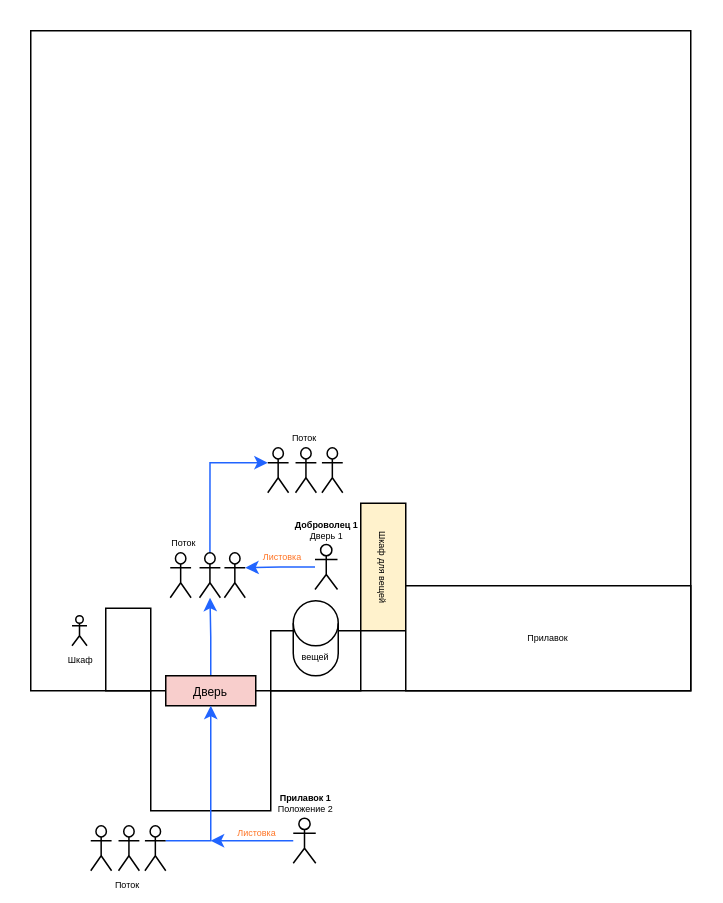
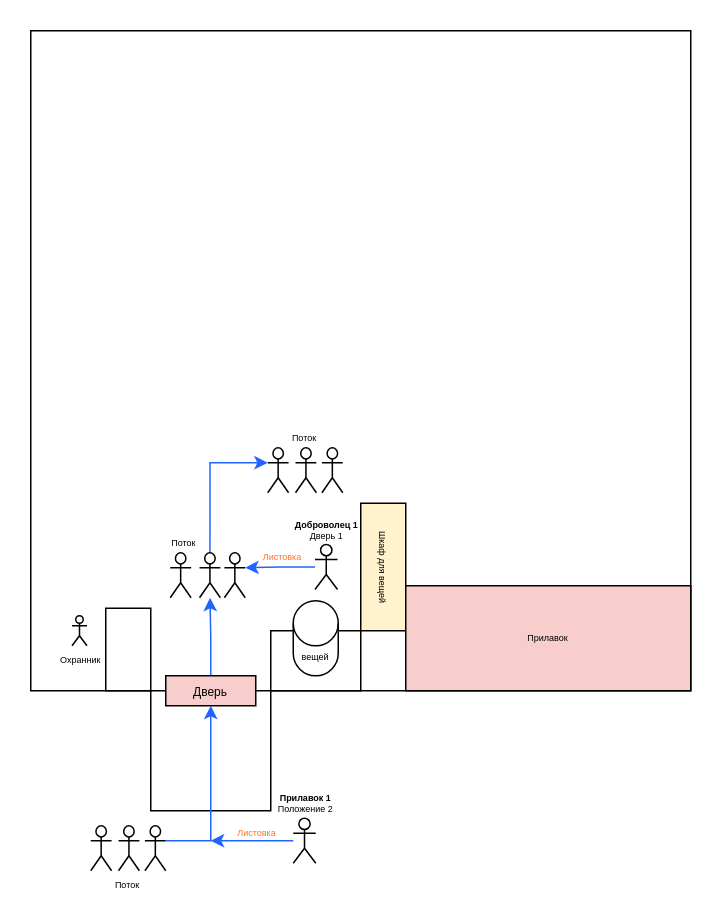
  <mxCell id="0" />
  <mxCell id="1" parent="0" />
  <mxCell id="2" value="" style="whiteSpace=wrap;html=1;aspect=fixed;" vertex="1" parent="1"><mxGeometry x="20" y="20" width="440" height="440" as="geometry" /></mxCell>
  <mxCell id="3" value="" style="whiteSpace=wrap;html=1;aspect=fixed;" vertex="1" parent="1"><mxGeometry x="100" y="460" width="80" height="80" as="geometry" /></mxCell>
  <mxCell id="4" style="edgeStyle=orthogonalEdgeStyle;rounded=0;orthogonalLoop=1;jettySize=auto;html=1;exitX=0.5;exitY=0;exitDx=0;exitDy=0;fontSize=8;fontColor=#FF7424;strokeColor=#2164FF;" edge="1" parent="1" source="5" target="30"><mxGeometry relative="1" as="geometry"><mxPoint x="133" y="400" as="targetPoint" /></mxGeometry></mxCell>
  <mxCell id="5" value="&lt;font style=&quot;font-size: 8px;&quot;&gt;Дверь&lt;/font&gt;" style="rounded=0;whiteSpace=wrap;html=1;fillColor=#f8cecc;" vertex="1" parent="1"><mxGeometry x="110" y="450" width="60" height="20" as="geometry" /></mxCell>
  <mxCell id="6" value="" style="rounded=0;whiteSpace=wrap;html=1;" vertex="1" parent="1"><mxGeometry x="180" y="420" width="60" height="40" as="geometry" /></mxCell>
  <mxCell id="7" value="&lt;font style=&quot;font-size: 6px;&quot;&gt;вещей&lt;/font&gt;" style="shape=cylinder3;whiteSpace=wrap;html=1;boundedLbl=1;backgroundOutline=1;size=15;labelPosition=center;verticalLabelPosition=middle;align=center;verticalAlign=bottom;spacingTop=0;" vertex="1" parent="1"><mxGeometry x="195" y="400" width="30" height="50" as="geometry" /></mxCell>
  <mxCell id="8" value="Шкаф для вещей" style="rounded=0;whiteSpace=wrap;html=1;fontSize=6;rotation=90;fillColor=#fff2cc;" vertex="1" parent="1"><mxGeometry x="212.5" y="362.5" width="85" height="30" as="geometry" /></mxCell>
- <mxCell id="9" value="Прилавок" style="rounded=0;whiteSpace=wrap;html=1;fontSize=6;" vertex="1" parent="1"><mxGeometry x="270" y="390" width="190" height="70" as="geometry" /></mxCell>
+ <mxCell id="9" value="Прилавок" style="rounded=0;whiteSpace=wrap;html=1;fontSize=6;fillColor=#f8cecc;" vertex="1" parent="1"><mxGeometry x="270" y="390" width="190" height="70" as="geometry" /></mxCell>
  <mxCell id="10" value="" style="rounded=0;whiteSpace=wrap;html=1;fontSize=6;rotation=90;" vertex="1" parent="1"><mxGeometry x="57.5" y="417.5" width="55" height="30" as="geometry" /></mxCell>
- <mxCell id="11" value="Шкаф" style="shape=umlActor;verticalLabelPosition=bottom;verticalAlign=top;html=1;outlineConnect=0;fontSize=6;" vertex="1" parent="1"><mxGeometry x="47.5" y="410" width="10" height="20" as="geometry" /></mxCell>
+ <mxCell id="11" value="Охранник" style="shape=umlActor;verticalLabelPosition=bottom;verticalAlign=top;html=1;outlineConnect=0;fontSize=6;" vertex="1" parent="1"><mxGeometry x="47.5" y="410" width="10" height="20" as="geometry" /></mxCell>
  <mxCell id="12" style="edgeStyle=orthogonalEdgeStyle;rounded=0;orthogonalLoop=1;jettySize=auto;html=1;entryX=1;entryY=0.333;entryDx=0;entryDy=0;entryPerimeter=0;fontSize=8;fontColor=#FF7424;strokeColor=#2164FF;" edge="1" parent="1" source="13" target="31"><mxGeometry relative="1" as="geometry" /></mxCell>
  <mxCell id="13" value="&lt;b&gt;Доброволец 1&lt;/b&gt;&lt;br&gt;Дверь 1" style="shape=umlActor;verticalLabelPosition=top;verticalAlign=bottom;html=1;outlineConnect=0;fontSize=6;labelPosition=center;align=center;" vertex="1" parent="1"><mxGeometry x="209.5" y="362.5" width="15" height="30" as="geometry" /></mxCell>
  <mxCell id="14" style="edgeStyle=orthogonalEdgeStyle;rounded=0;orthogonalLoop=1;jettySize=auto;html=1;fontSize=6;fontColor=#FF7424;strokeColor=#2164FF;" edge="1" parent="1" source="15"><mxGeometry relative="1" as="geometry"><mxPoint x="140" y="560" as="targetPoint" /></mxGeometry></mxCell>
  <mxCell id="15" value="&lt;b&gt;Прилавок 1&lt;/b&gt;&lt;br&gt;Положение 2" style="shape=umlActor;verticalLabelPosition=top;verticalAlign=bottom;html=1;outlineConnect=0;fontSize=6;labelPosition=center;align=center;" vertex="1" parent="1"><mxGeometry x="195" y="545" width="15" height="30" as="geometry" /></mxCell>
  <mxCell id="16" value="" style="group" vertex="1" connectable="0" parent="1"><mxGeometry x="60" y="550" width="50" height="30" as="geometry" /></mxCell>
  <mxCell id="17" value="" style="shape=umlActor;verticalLabelPosition=bottom;verticalAlign=top;html=1;outlineConnect=0;fontSize=6;" vertex="1" parent="16"><mxGeometry width="13.889" height="30" as="geometry" /></mxCell>
  <mxCell id="18" value="Поток&amp;nbsp;" style="shape=umlActor;verticalLabelPosition=bottom;verticalAlign=top;html=1;outlineConnect=0;fontSize=6;" vertex="1" parent="16"><mxGeometry x="18.519" width="13.889" height="30" as="geometry" /></mxCell>
  <mxCell id="19" value="" style="shape=umlActor;verticalLabelPosition=bottom;verticalAlign=top;html=1;outlineConnect=0;fontSize=6;" vertex="1" parent="16"><mxGeometry x="36.111" width="13.889" height="30" as="geometry" /></mxCell>
  <mxCell id="20" style="edgeStyle=orthogonalEdgeStyle;rounded=0;orthogonalLoop=1;jettySize=auto;html=1;entryX=0.5;entryY=1;entryDx=0;entryDy=0;fontSize=6;fillColor=#e51400;strokeColor=#2164FF;" edge="1" parent="1" source="19" target="5"><mxGeometry relative="1" as="geometry"><Array as="points"><mxPoint x="140" y="560" /></Array></mxGeometry></mxCell>
  <mxCell id="21" value="Листовка" style="text;html=1;strokeColor=none;fillColor=none;align=center;verticalAlign=middle;whiteSpace=wrap;rounded=0;fontSize=6;fontColor=#FF7424;" vertex="1" parent="1"><mxGeometry x="156" y="550" width="30" height="10" as="geometry" /></mxCell>
  <mxCell id="22" value="Листовка" style="text;html=1;strokeColor=none;fillColor=none;align=center;verticalAlign=middle;whiteSpace=wrap;rounded=0;fontSize=6;fontColor=#FF7424;" vertex="1" parent="1"><mxGeometry x="173" y="366" width="30" height="10" as="geometry" /></mxCell>
  <mxCell id="23" style="edgeStyle=orthogonalEdgeStyle;rounded=0;orthogonalLoop=1;jettySize=auto;html=1;entryX=0;entryY=0.333;entryDx=0;entryDy=0;entryPerimeter=0;fontSize=8;fontColor=#FF7424;strokeColor=#2164FF;exitX=0.5;exitY=0;exitDx=0;exitDy=0;exitPerimeter=0;" edge="1" parent="1" source="30" target="25"><mxGeometry relative="1" as="geometry" /></mxCell>
  <mxCell id="24" value="" style="group" vertex="1" connectable="0" parent="1"><mxGeometry x="178" y="298" width="50" height="30" as="geometry" /></mxCell>
  <mxCell id="25" value="" style="shape=umlActor;verticalLabelPosition=bottom;verticalAlign=top;html=1;outlineConnect=0;fontSize=6;" vertex="1" parent="24"><mxGeometry width="13.889" height="30" as="geometry" /></mxCell>
  <mxCell id="26" value="Поток&amp;nbsp;" style="shape=umlActor;verticalLabelPosition=top;verticalAlign=bottom;html=1;outlineConnect=0;fontSize=6;labelPosition=center;align=center;" vertex="1" parent="24"><mxGeometry x="18.519" width="13.889" height="30" as="geometry" /></mxCell>
  <mxCell id="27" value="" style="shape=umlActor;verticalLabelPosition=bottom;verticalAlign=top;html=1;outlineConnect=0;fontSize=6;" vertex="1" parent="24"><mxGeometry x="36.111" width="13.889" height="30" as="geometry" /></mxCell>
  <mxCell id="28" value="" style="group" vertex="1" connectable="0" parent="1"><mxGeometry x="113" y="368" width="50" height="30" as="geometry" /></mxCell>
  <mxCell id="29" value="" style="shape=umlActor;verticalLabelPosition=bottom;verticalAlign=top;html=1;outlineConnect=0;fontSize=6;" vertex="1" parent="28"><mxGeometry width="13.889" height="30" as="geometry" /></mxCell>
  <mxCell id="30" value="Поток&amp;nbsp;" style="shape=umlActor;verticalLabelPosition=top;verticalAlign=bottom;html=1;outlineConnect=0;fontSize=6;labelPosition=left;align=right;" vertex="1" parent="28"><mxGeometry x="19.519" width="13.889" height="30" as="geometry" /></mxCell>
  <mxCell id="31" value="" style="shape=umlActor;verticalLabelPosition=bottom;verticalAlign=top;html=1;outlineConnect=0;fontSize=6;" vertex="1" parent="28"><mxGeometry x="36.111" width="13.889" height="30" as="geometry" /></mxCell>
